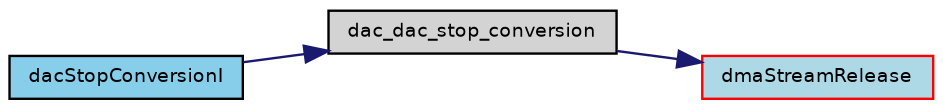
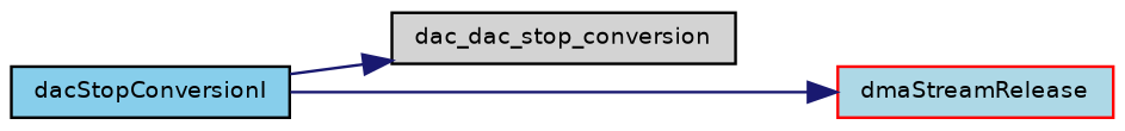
  digraph {
    rankdir=LR
    node [color=black fontname=Helvetica fontsize=8 shape=record style=filled]
    edge [color=midnightblue fontname=Helvetica fontsize=8 labelfontname=Helvetica labelfontsize=8 style=solid]
    n1 [fillcolor=skyblue fontcolor=black height=0.2 label=dacStopConversionI width=0.4]
    n2 [fillcolor=lightgrey height=0.2 label=dac_dac_stop_conversion width=0.4]
    n3 [color=red fillcolor=lightblue height=0.2 label=dmaStreamRelease width=0.4]
    n1 -> n2
-   n2 -> n3
+   n1 -> n3
  }
